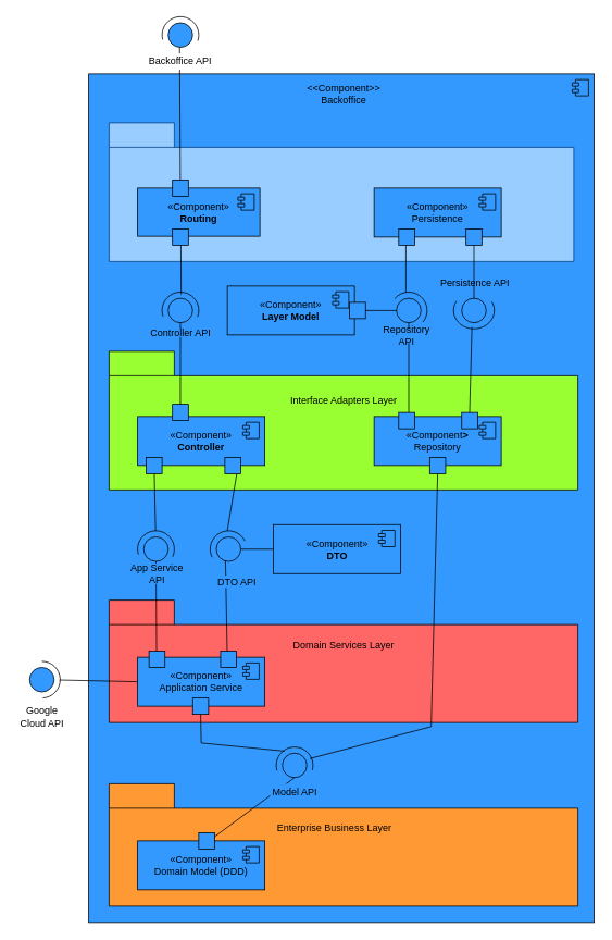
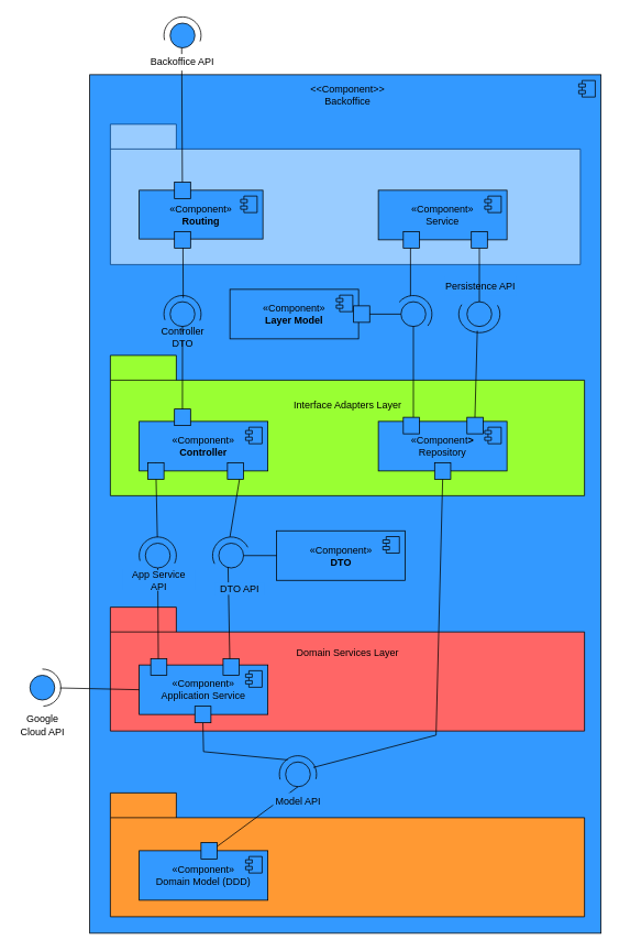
  <mxCell id="0" />
  <mxCell id="1" parent="0" />
  <mxCell id="2" value="" style="html=1;dropTarget=0;whiteSpace=wrap;fillColor=#3399FF;" vertex="1" parent="1"><mxGeometry x="108" y="90" width="620" height="1040" as="geometry" /></mxCell>
  <mxCell id="3" value="" style="shape=module;jettyWidth=8;jettyHeight=4;fillColor=#3399FF;" vertex="1" parent="2"><mxGeometry x="1" width="20" height="20" relative="1" as="geometry"><mxPoint x="-27" y="7" as="offset" /></mxGeometry></mxCell>
  <mxCell id="4" value="&lt;div&gt;&amp;lt;&amp;lt;Component&amp;gt;&amp;gt;&lt;/div&gt;&lt;div&gt;Backoffice&lt;/div&gt;" style="text;html=1;align=center;verticalAlign=middle;whiteSpace=wrap;rounded=0;" vertex="1" parent="1"><mxGeometry x="360.5" y="100" width="120" height="30" as="geometry" /></mxCell>
  <mxCell id="5" value="" style="shape=folder;fontStyle=1;tabWidth=80;tabHeight=30;tabPosition=left;html=1;boundedLbl=1;whiteSpace=wrap;strokeColor=#003D7D;fillColor=#99CCFF;" vertex="1" parent="1"><mxGeometry x="133" y="150" width="570" height="170" as="geometry" /></mxCell>
  <mxCell id="6" value="&lt;div&gt;«Component»&lt;/div&gt;&lt;div&gt;&lt;b&gt;Routing&lt;/b&gt;&lt;br&gt;&lt;/div&gt;" style="html=1;dropTarget=0;whiteSpace=wrap;fillColor=#3399FF;strokeColor=#000000;" vertex="1" parent="1"><mxGeometry x="168" y="230" width="150" height="59" as="geometry" /></mxCell>
  <mxCell id="7" value="" style="shape=module;jettyWidth=8;jettyHeight=4;fillColor=#3399FF;" vertex="1" parent="6"><mxGeometry x="1" width="20" height="20" relative="1" as="geometry"><mxPoint x="-27" y="7" as="offset" /></mxGeometry></mxCell>
- <mxCell id="8" value="&lt;div&gt;«Component»&lt;/div&gt;&lt;div&gt;Persistence&lt;br&gt;&lt;/div&gt;" style="html=1;dropTarget=0;whiteSpace=wrap;fillColor=#3399FF;" vertex="1" parent="1"><mxGeometry x="458" y="230" width="156" height="60" as="geometry" /></mxCell>
+ <mxCell id="8" value="&lt;div&gt;«Component»&lt;/div&gt;&lt;div&gt;Service&lt;br&gt;&lt;/div&gt;" style="html=1;dropTarget=0;whiteSpace=wrap;fillColor=#3399FF;" vertex="1" parent="1"><mxGeometry x="458" y="230" width="156" height="60" as="geometry" /></mxCell>
  <mxCell id="9" value="" style="shape=module;jettyWidth=8;jettyHeight=4;fillColor=#3399FF;" vertex="1" parent="8"><mxGeometry x="1" width="20" height="20" relative="1" as="geometry"><mxPoint x="-27" y="7" as="offset" /></mxGeometry></mxCell>
  <mxCell id="10" value="«Component»&lt;br&gt;&lt;b&gt;Layer Model&lt;/b&gt;" style="html=1;dropTarget=0;whiteSpace=wrap;fillColor=#3399FF;" vertex="1" parent="1"><mxGeometry x="278" y="350" width="156" height="60" as="geometry" /></mxCell>
  <mxCell id="11" value="" style="shape=module;jettyWidth=8;jettyHeight=4;fillColor=#3399FF;" vertex="1" parent="10"><mxGeometry x="1" width="20" height="20" relative="1" as="geometry"><mxPoint x="-27" y="7" as="offset" /></mxGeometry></mxCell>
  <mxCell id="12" value="" style="ellipse;whiteSpace=wrap;html=1;aspect=fixed;fillColor=#3399FF;" vertex="1" parent="1"><mxGeometry x="485.5" y="365" width="30" height="30" as="geometry" /></mxCell>
  <mxCell id="13" value="" style="verticalLabelPosition=bottom;verticalAlign=top;html=1;shape=mxgraph.basic.arc;startAngle=0.861;endAngle=0.359;" vertex="1" parent="1"><mxGeometry x="478" y="357.5" width="45" height="45" as="geometry" /></mxCell>
  <mxCell id="14" value="" style="ellipse;whiteSpace=wrap;html=1;aspect=fixed;fillColor=#3399FF;" vertex="1" parent="1"><mxGeometry x="205.5" y="27.5" width="30" height="30" as="geometry" /></mxCell>
  <mxCell id="15" value="" style="verticalLabelPosition=bottom;verticalAlign=top;html=1;shape=mxgraph.basic.arc;startAngle=0.71;endAngle=0.301;" vertex="1" parent="1"><mxGeometry x="198" y="20" width="45" height="45" as="geometry" /></mxCell>
  <mxCell id="16" value="" style="ellipse;whiteSpace=wrap;html=1;aspect=fixed;fillColor=#3399FF;" vertex="1" parent="1"><mxGeometry x="565.5" y="365" width="30" height="30" as="geometry" /></mxCell>
  <mxCell id="17" value="" style="verticalLabelPosition=bottom;verticalAlign=top;html=1;shape=mxgraph.basic.arc;startAngle=0.171;endAngle=0.836;" vertex="1" parent="1"><mxGeometry x="555.5" y="357.5" width="50" height="45" as="geometry" /></mxCell>
  <mxCell id="18" value="" style="ellipse;whiteSpace=wrap;html=1;aspect=fixed;fillColor=#3399FF;" vertex="1" parent="1"><mxGeometry x="205.5" y="365" width="30" height="30" as="geometry" /></mxCell>
  <mxCell id="19" value="" style="verticalLabelPosition=bottom;verticalAlign=top;html=1;shape=mxgraph.basic.arc;startAngle=0.698;endAngle=0.307;" vertex="1" parent="1"><mxGeometry x="198" y="357.5" width="45" height="45" as="geometry" /></mxCell>
  <mxCell id="20" value="" style="shape=folder;fontStyle=1;tabWidth=80;tabHeight=30;tabPosition=left;html=1;boundedLbl=1;whiteSpace=wrap;fillColor=#99FF33;" vertex="1" parent="1"><mxGeometry x="133" y="430" width="575" height="170" as="geometry" /></mxCell>
  <mxCell id="21" value="&lt;div&gt;Interface Adapters Layer&lt;/div&gt;" style="text;html=1;align=center;verticalAlign=middle;whiteSpace=wrap;rounded=0;" vertex="1" parent="1"><mxGeometry x="345.5" y="475" width="150" height="30" as="geometry" /></mxCell>
  <mxCell id="22" value="&lt;div&gt;«Component»&lt;b&gt;&lt;br&gt;&lt;/b&gt;&lt;/div&gt;&lt;div&gt;&lt;b&gt;Controller&lt;/b&gt;&lt;/div&gt;" style="html=1;dropTarget=0;whiteSpace=wrap;fillColor=#3399FF;" vertex="1" parent="1"><mxGeometry x="168" y="510" width="156" height="60" as="geometry" /></mxCell>
  <mxCell id="23" value="" style="shape=module;jettyWidth=8;jettyHeight=4;fillColor=#3399FF;" vertex="1" parent="22"><mxGeometry x="1" width="20" height="20" relative="1" as="geometry"><mxPoint x="-27" y="7" as="offset" /></mxGeometry></mxCell>
  <mxCell id="24" value="&lt;div&gt;«Component&lt;b&gt;&amp;gt;&lt;/b&gt;&lt;/div&gt;Repository" style="html=1;dropTarget=0;whiteSpace=wrap;fillColor=#3399FF;" vertex="1" parent="1"><mxGeometry x="458" y="510" width="156" height="60" as="geometry" /></mxCell>
  <mxCell id="25" value="" style="shape=module;jettyWidth=8;jettyHeight=4;fillColor=#3399FF;" vertex="1" parent="24"><mxGeometry x="1" width="20" height="20" relative="1" as="geometry"><mxPoint x="-27" y="7" as="offset" /></mxGeometry></mxCell>
  <mxCell id="26" value="" style="shape=folder;fontStyle=1;tabWidth=80;tabHeight=30;tabPosition=left;html=1;boundedLbl=1;whiteSpace=wrap;fillColor=#FF6666;" vertex="1" parent="1"><mxGeometry x="133" y="735" width="575" height="150" as="geometry" /></mxCell>
  <mxCell id="27" value="&lt;div&gt;Domain Services Layer&lt;/div&gt;" style="text;html=1;align=center;verticalAlign=middle;whiteSpace=wrap;rounded=0;" vertex="1" parent="1"><mxGeometry x="350.5" y="775" width="140" height="30" as="geometry" /></mxCell>
  <mxCell id="28" value="&lt;div&gt;«Component»&lt;/div&gt;&lt;div&gt;Application Service&lt;/div&gt;" style="html=1;dropTarget=0;whiteSpace=wrap;fillColor=#3399FF;" vertex="1" parent="1"><mxGeometry x="168" y="805" width="156" height="60" as="geometry" /></mxCell>
  <mxCell id="29" value="" style="shape=module;jettyWidth=8;jettyHeight=4;fillColor=#3399FF;" vertex="1" parent="28"><mxGeometry x="1" width="20" height="20" relative="1" as="geometry"><mxPoint x="-27" y="7" as="offset" /></mxGeometry></mxCell>
  <mxCell id="30" value="" style="shape=folder;fontStyle=1;tabWidth=80;tabHeight=30;tabPosition=left;html=1;boundedLbl=1;whiteSpace=wrap;fillColor=#FF9933;" vertex="1" parent="1"><mxGeometry x="133" y="960" width="575" height="150" as="geometry" /></mxCell>
  <mxCell id="31" value="&lt;div&gt;«Component»&lt;/div&gt;Domain Model (DDD)" style="html=1;dropTarget=0;whiteSpace=wrap;fillColor=#3399FF;" vertex="1" parent="1"><mxGeometry x="168" y="1030" width="156" height="60" as="geometry" /></mxCell>
  <mxCell id="32" value="" style="shape=module;jettyWidth=8;jettyHeight=4;fillColor=#3399FF;" vertex="1" parent="31"><mxGeometry x="1" width="20" height="20" relative="1" as="geometry"><mxPoint x="-27" y="7" as="offset" /></mxGeometry></mxCell>
- <mxCell id="33" value="Enterprise Business Layer" style="text;html=1;align=center;verticalAlign=middle;whiteSpace=wrap;rounded=0;" vertex="1" parent="1"><mxGeometry x="328" y="1000" width="162.5" height="30" as="geometry" /></mxCell>
  <mxCell id="34" value="" style="ellipse;whiteSpace=wrap;html=1;aspect=fixed;fillColor=#3399FF;" vertex="1" parent="1"><mxGeometry x="345.5" y="922.5" width="30" height="30" as="geometry" /></mxCell>
  <mxCell id="35" value="" style="verticalLabelPosition=bottom;verticalAlign=top;html=1;shape=mxgraph.basic.arc;startAngle=0.705;endAngle=0.291;" vertex="1" parent="1"><mxGeometry x="338" y="915" width="45" height="45" as="geometry" /></mxCell>
  <mxCell id="36" value="" style="endArrow=none;html=1;rounded=0;exitX=0.553;exitY=0.015;exitDx=0;exitDy=0;exitPerimeter=0;entryX=0.5;entryY=1;entryDx=0;entryDy=0;" edge="1" parent="1" source="31" target="34"><mxGeometry width="50" height="50" relative="1" as="geometry"><mxPoint x="258" y="990" as="sourcePoint" /><mxPoint x="308" y="940" as="targetPoint" /></mxGeometry></mxCell>
  <mxCell id="37" value="" style="endArrow=none;html=1;rounded=0;entryX=0.5;entryY=1;entryDx=0;entryDy=0;exitX=0.222;exitY=0.111;exitDx=0;exitDy=0;exitPerimeter=0;" edge="1" parent="1" source="86" target="28"><mxGeometry width="50" height="50" relative="1" as="geometry"><mxPoint x="428" y="1010" as="sourcePoint" /><mxPoint x="478" y="960" as="targetPoint" /><Array as="points" /></mxGeometry></mxCell>
  <mxCell id="38" value="" style="endArrow=none;html=1;rounded=0;exitX=0.915;exitY=0.315;exitDx=0;exitDy=0;exitPerimeter=0;entryX=0.5;entryY=1;entryDx=0;entryDy=0;" edge="1" parent="1" source="84" target="24"><mxGeometry width="50" height="50" relative="1" as="geometry"><mxPoint x="428" y="830" as="sourcePoint" /><mxPoint x="478" y="780" as="targetPoint" /><Array as="points" /></mxGeometry></mxCell>
  <mxCell id="39" value="" style="endArrow=none;html=1;rounded=0;entryX=0.5;entryY=1;entryDx=0;entryDy=0;exitX=0.628;exitY=0;exitDx=0;exitDy=0;exitPerimeter=0;" edge="1" parent="1" source="76" target="12"><mxGeometry width="50" height="50" relative="1" as="geometry"><mxPoint x="428" y="680" as="sourcePoint" /><mxPoint x="478" y="630" as="targetPoint" /></mxGeometry></mxCell>
  <mxCell id="40" value="" style="endArrow=none;html=1;rounded=0;exitX=0.75;exitY=0;exitDx=0;exitDy=0;entryX=0.45;entryY=0.949;entryDx=0;entryDy=0;entryPerimeter=0;" edge="1" parent="1" source="24" target="17"><mxGeometry width="50" height="50" relative="1" as="geometry"><mxPoint x="428" y="680" as="sourcePoint" /><mxPoint x="478" y="630" as="targetPoint" /></mxGeometry></mxCell>
  <mxCell id="41" value="" style="endArrow=none;html=1;rounded=0;exitX=1;exitY=0.5;exitDx=0;exitDy=0;entryX=0;entryY=0.5;entryDx=0;entryDy=0;" edge="1" parent="1" source="10" target="12"><mxGeometry width="50" height="50" relative="1" as="geometry"><mxPoint x="428" y="680" as="sourcePoint" /><mxPoint x="478" y="630" as="targetPoint" /></mxGeometry></mxCell>
  <mxCell id="42" value="" style="endArrow=none;html=1;rounded=0;exitX=0.5;exitY=0;exitDx=0;exitDy=0;" edge="1" parent="1" source="70"><mxGeometry width="50" height="50" relative="1" as="geometry"><mxPoint x="575" y="360" as="sourcePoint" /><mxPoint x="581" y="290" as="targetPoint" /></mxGeometry></mxCell>
  <mxCell id="43" value="" style="endArrow=none;html=1;rounded=0;entryX=0.25;entryY=1;entryDx=0;entryDy=0;" edge="1" parent="1" target="8"><mxGeometry width="50" height="50" relative="1" as="geometry"><mxPoint x="497" y="358" as="sourcePoint" /><mxPoint x="548" y="560" as="targetPoint" /></mxGeometry></mxCell>
  <mxCell id="44" value="" style="endArrow=none;html=1;rounded=0;exitX=0.519;exitY=0.063;exitDx=0;exitDy=0;exitPerimeter=0;" edge="1" parent="1" source="19"><mxGeometry width="50" height="50" relative="1" as="geometry"><mxPoint x="398" y="430" as="sourcePoint" /><mxPoint x="221" y="290" as="targetPoint" /></mxGeometry></mxCell>
  <mxCell id="45" value="" style="endArrow=none;html=1;rounded=0;entryX=0.5;entryY=1;entryDx=0;entryDy=0;exitX=0.336;exitY=0.033;exitDx=0;exitDy=0;exitPerimeter=0;" edge="1" parent="1" source="22" target="18"><mxGeometry width="50" height="50" relative="1" as="geometry"><mxPoint x="208" y="450" as="sourcePoint" /><mxPoint x="258" y="400" as="targetPoint" /></mxGeometry></mxCell>
  <mxCell id="46" value="" style="ellipse;whiteSpace=wrap;html=1;aspect=fixed;fillColor=#3399FF;" vertex="1" parent="1"><mxGeometry x="175.5" y="657.5" width="30" height="30" as="geometry" /></mxCell>
  <mxCell id="47" value="" style="verticalLabelPosition=bottom;verticalAlign=top;html=1;shape=mxgraph.basic.arc;startAngle=0.704;endAngle=0.319;" vertex="1" parent="1"><mxGeometry x="168" y="650" width="45" height="45" as="geometry" /></mxCell>
  <mxCell id="48" value="" style="ellipse;whiteSpace=wrap;html=1;aspect=fixed;fillColor=#3399FF;" vertex="1" parent="1"><mxGeometry x="264.5" y="657.5" width="30" height="30" as="geometry" /></mxCell>
  <mxCell id="49" value="" style="verticalLabelPosition=bottom;verticalAlign=top;html=1;shape=mxgraph.basic.arc;startAngle=0.677;endAngle=0.177;" vertex="1" parent="1"><mxGeometry x="257" y="650" width="45" height="45" as="geometry" /></mxCell>
  <mxCell id="50" value="«Component»&lt;br&gt;&lt;div&gt;&lt;b&gt;DTO&lt;/b&gt;&lt;/div&gt;" style="html=1;dropTarget=0;whiteSpace=wrap;fillColor=#3399FF;" vertex="1" parent="1"><mxGeometry x="334.5" y="642.5" width="156" height="60" as="geometry" /></mxCell>
  <mxCell id="51" value="" style="shape=module;jettyWidth=8;jettyHeight=4;fillColor=#3399FF;" vertex="1" parent="50"><mxGeometry x="1" width="20" height="20" relative="1" as="geometry"><mxPoint x="-27" y="7" as="offset" /></mxGeometry></mxCell>
  <mxCell id="52" value="" style="endArrow=none;html=1;rounded=0;entryX=0;entryY=0.5;entryDx=0;entryDy=0;exitX=1;exitY=0.5;exitDx=0;exitDy=0;" edge="1" parent="1" source="48" target="50"><mxGeometry width="50" height="50" relative="1" as="geometry"><mxPoint x="268" y="770" as="sourcePoint" /><mxPoint x="318" y="720" as="targetPoint" /></mxGeometry></mxCell>
  <mxCell id="53" value="" style="endArrow=none;html=1;rounded=0;entryX=0.375;entryY=0.971;entryDx=0;entryDy=0;exitX=0.705;exitY=0.025;exitDx=0;exitDy=0;exitPerimeter=0;entryPerimeter=0;" edge="1" parent="1" source="28" target="48"><mxGeometry width="50" height="50" relative="1" as="geometry"><mxPoint x="278" y="795" as="sourcePoint" /><mxPoint x="279.5" y="702.5" as="targetPoint" /></mxGeometry></mxCell>
  <mxCell id="54" value="" style="endArrow=none;html=1;rounded=0;entryX=0.5;entryY=1;entryDx=0;entryDy=0;exitX=0.149;exitY=-0.008;exitDx=0;exitDy=0;exitPerimeter=0;" edge="1" parent="1" source="28" target="46"><mxGeometry width="50" height="50" relative="1" as="geometry"><mxPoint x="191" y="815" as="sourcePoint" /><mxPoint x="190.5" y="702.5" as="targetPoint" /></mxGeometry></mxCell>
  <mxCell id="55" value="" style="endArrow=none;html=1;rounded=0;exitX=0.489;exitY=0.003;exitDx=0;exitDy=0;exitPerimeter=0;" edge="1" parent="1" source="82"><mxGeometry width="50" height="50" relative="1" as="geometry"><mxPoint x="198" y="648" as="sourcePoint" /><mxPoint x="189" y="569" as="targetPoint" /></mxGeometry></mxCell>
  <mxCell id="56" value="" style="ellipse;whiteSpace=wrap;html=1;aspect=fixed;fillColor=#3399FF;" vertex="1" parent="1"><mxGeometry x="35.5" y="817.5" width="30" height="30" as="geometry" /></mxCell>
  <mxCell id="57" value="" style="verticalLabelPosition=bottom;verticalAlign=top;html=1;shape=mxgraph.basic.arc;startAngle=0;endAngle=0.491;" vertex="1" parent="1"><mxGeometry x="28" y="810" width="45" height="45" as="geometry" /></mxCell>
  <mxCell id="58" value="" style="endArrow=none;html=1;rounded=0;entryX=0;entryY=0.5;entryDx=0;entryDy=0;exitX=0.978;exitY=0.508;exitDx=0;exitDy=0;exitPerimeter=0;" edge="1" parent="1" source="57" target="28"><mxGeometry width="50" height="50" relative="1" as="geometry"><mxPoint x="78" y="828" as="sourcePoint" /><mxPoint x="138" y="820" as="targetPoint" /></mxGeometry></mxCell>
  <mxCell id="59" value="Google Cloud API" style="text;html=1;align=center;verticalAlign=middle;whiteSpace=wrap;rounded=0;" vertex="1" parent="1"><mxGeometry x="20.5" y="862.5" width="60" height="30" as="geometry" /></mxCell>
  <mxCell id="60" value="&lt;div&gt;Model API&lt;/div&gt;" style="text;html=1;align=center;verticalAlign=middle;whiteSpace=wrap;rounded=0;fillColor=#3399FF;" vertex="1" parent="1"><mxGeometry x="330.5" y="960" width="60" height="20" as="geometry" /></mxCell>
  <mxCell id="61" value="&lt;div&gt;DTO API&lt;/div&gt;" style="text;html=1;align=center;verticalAlign=middle;whiteSpace=wrap;rounded=0;fillColor=#3399FF;" vertex="1" parent="1"><mxGeometry x="259.5" y="705" width="60" height="15" as="geometry" /></mxCell>
  <mxCell id="62" value="App Service API" style="text;html=1;align=center;verticalAlign=middle;whiteSpace=wrap;rounded=0;fillColor=#3399FF;" vertex="1" parent="1"><mxGeometry x="148" y="690" width="87.5" height="25" as="geometry" /></mxCell>
- <mxCell id="63" value="&lt;div&gt;Repository API&lt;br&gt;&lt;/div&gt;" style="text;html=1;align=center;verticalAlign=middle;whiteSpace=wrap;rounded=0;fillColor=#3399FF;" vertex="1" parent="1"><mxGeometry x="458" y="402.5" width="80" height="17.5" as="geometry" /></mxCell>
  <mxCell id="64" value="Persistence API" style="text;html=1;align=center;verticalAlign=middle;whiteSpace=wrap;rounded=0;fillColor=#3399FF;" vertex="1" parent="1"><mxGeometry x="538" y="335" width="87.5" height="22.5" as="geometry" /></mxCell>
- <mxCell id="65" value="Controller API" style="text;html=1;align=center;verticalAlign=middle;whiteSpace=wrap;rounded=0;fillColor=#3399FF;" vertex="1" parent="1"><mxGeometry x="180.5" y="402.5" width="80" height="10" as="geometry" /></mxCell>
+ <mxCell id="65" value="Controller DTO" style="text;html=1;align=center;verticalAlign=middle;whiteSpace=wrap;rounded=0;fillColor=#3399FF;" vertex="1" parent="1"><mxGeometry x="180.5" y="402.5" width="80" height="10" as="geometry" /></mxCell>
  <mxCell id="66" value="" style="endArrow=none;html=1;rounded=0;entryX=0.5;entryY=1;entryDx=0;entryDy=0;exitX=0.356;exitY=0.014;exitDx=0;exitDy=0;exitPerimeter=0;" edge="1" parent="1"><mxGeometry width="50" height="50" relative="1" as="geometry"><mxPoint x="220.4" y="230.826" as="sourcePoint" /><mxPoint x="219.5" y="57.5" as="targetPoint" /></mxGeometry></mxCell>
  <mxCell id="67" value="Backoffice API" style="text;html=1;align=center;verticalAlign=middle;whiteSpace=wrap;rounded=0;fillColor=default;" vertex="1" parent="1"><mxGeometry x="174.25" y="65" width="92.5" height="20" as="geometry" /></mxCell>
  <mxCell id="68" value="" style="rounded=0;whiteSpace=wrap;html=1;fillColor=#3399FF;" vertex="1" parent="1"><mxGeometry x="210.75" y="220" width="19.5" height="20" as="geometry" /></mxCell>
  <mxCell id="69" value="" style="endArrow=none;html=1;rounded=0;exitX=0.5;exitY=0;exitDx=0;exitDy=0;" edge="1" parent="1" source="16" target="70"><mxGeometry width="50" height="50" relative="1" as="geometry"><mxPoint x="581" y="365" as="sourcePoint" /><mxPoint x="581" y="290" as="targetPoint" /></mxGeometry></mxCell>
  <mxCell id="70" value="" style="rounded=0;whiteSpace=wrap;html=1;fillColor=#3399FF;" vertex="1" parent="1"><mxGeometry x="570.75" y="280" width="19.5" height="20" as="geometry" /></mxCell>
  <mxCell id="71" value="" style="rounded=0;whiteSpace=wrap;html=1;fillColor=#3399FF;" vertex="1" parent="1"><mxGeometry x="488.25" y="280" width="19.5" height="20" as="geometry" /></mxCell>
  <mxCell id="72" value="" style="rounded=0;whiteSpace=wrap;html=1;fillColor=#3399FF;" vertex="1" parent="1"><mxGeometry x="210.75" y="280" width="19.5" height="20" as="geometry" /></mxCell>
  <mxCell id="73" value="" style="rounded=0;whiteSpace=wrap;html=1;fillColor=#3399FF;" vertex="1" parent="1"><mxGeometry x="428" y="370" width="19.5" height="20" as="geometry" /></mxCell>
  <mxCell id="74" value="" style="rounded=0;whiteSpace=wrap;html=1;fillColor=#3399FF;" vertex="1" parent="1"><mxGeometry x="210.75" y="495" width="19.5" height="20" as="geometry" /></mxCell>
  <mxCell id="75" value="" style="endArrow=none;html=1;rounded=0;entryX=0.5;entryY=1;entryDx=0;entryDy=0;exitX=0.25;exitY=0;exitDx=0;exitDy=0;" edge="1" parent="1" source="24" target="76"><mxGeometry width="50" height="50" relative="1" as="geometry"><mxPoint x="497" y="510" as="sourcePoint" /><mxPoint x="501" y="395" as="targetPoint" /></mxGeometry></mxCell>
  <mxCell id="76" value="" style="rounded=0;whiteSpace=wrap;html=1;fillColor=#3399FF;" vertex="1" parent="1"><mxGeometry x="488.25" y="505" width="19.5" height="20" as="geometry" /></mxCell>
  <mxCell id="77" value="" style="rounded=0;whiteSpace=wrap;html=1;fillColor=#3399FF;" vertex="1" parent="1"><mxGeometry x="565.5" y="505" width="19.5" height="20" as="geometry" /></mxCell>
  <mxCell id="78" value="" style="rounded=0;whiteSpace=wrap;html=1;fillColor=#3399FF;" vertex="1" parent="1"><mxGeometry x="182" y="797.5" width="19.5" height="20" as="geometry" /></mxCell>
  <mxCell id="79" value="" style="rounded=0;whiteSpace=wrap;html=1;fillColor=#3399FF;" vertex="1" parent="1"><mxGeometry x="269.75" y="797.5" width="19.5" height="20" as="geometry" /></mxCell>
  <mxCell id="80" value="" style="rounded=0;whiteSpace=wrap;html=1;fillColor=#3399FF;" vertex="1" parent="1"><mxGeometry x="243" y="1020" width="19.5" height="20" as="geometry" /></mxCell>
  <mxCell id="81" value="" style="endArrow=none;html=1;rounded=0;exitX=0.489;exitY=0.003;exitDx=0;exitDy=0;exitPerimeter=0;" edge="1" parent="1" source="47" target="82"><mxGeometry width="50" height="50" relative="1" as="geometry"><mxPoint x="190" y="650" as="sourcePoint" /><mxPoint x="189" y="569" as="targetPoint" /></mxGeometry></mxCell>
  <mxCell id="82" value="" style="rounded=0;whiteSpace=wrap;html=1;fillColor=#3399FF;" vertex="1" parent="1"><mxGeometry x="178.5" y="560" width="19.5" height="20" as="geometry" /></mxCell>
  <mxCell id="83" value="" style="endArrow=none;html=1;rounded=0;exitX=0.915;exitY=0.315;exitDx=0;exitDy=0;exitPerimeter=0;entryX=0.5;entryY=1;entryDx=0;entryDy=0;" edge="1" parent="1" source="35" target="84"><mxGeometry width="50" height="50" relative="1" as="geometry"><mxPoint x="379" y="929" as="sourcePoint" /><mxPoint x="536" y="570" as="targetPoint" /><Array as="points"><mxPoint x="528" y="890" /></Array></mxGeometry></mxCell>
  <mxCell id="84" value="" style="rounded=0;whiteSpace=wrap;html=1;fillColor=#3399FF;" vertex="1" parent="1"><mxGeometry x="526.25" y="560" width="19.5" height="20" as="geometry" /></mxCell>
  <mxCell id="85" value="" style="endArrow=none;html=1;rounded=0;entryX=0.5;entryY=1;entryDx=0;entryDy=0;exitX=0.222;exitY=0.111;exitDx=0;exitDy=0;exitPerimeter=0;" edge="1" parent="1" source="35" target="86"><mxGeometry width="50" height="50" relative="1" as="geometry"><mxPoint x="348" y="920" as="sourcePoint" /><mxPoint x="246" y="865" as="targetPoint" /><Array as="points"><mxPoint x="246" y="910" /></Array></mxGeometry></mxCell>
  <mxCell id="86" value="" style="rounded=0;whiteSpace=wrap;html=1;fillColor=#3399FF;" vertex="1" parent="1"><mxGeometry x="235.5" y="855" width="19.5" height="20" as="geometry" /></mxCell>
  <mxCell id="87" value="" style="endArrow=none;html=1;rounded=0;entryX=0.75;entryY=1;entryDx=0;entryDy=0;" edge="1" parent="1" source="89" target="22"><mxGeometry width="50" height="50" relative="1" as="geometry"><mxPoint x="278" y="650" as="sourcePoint" /><mxPoint x="328" y="600" as="targetPoint" /></mxGeometry></mxCell>
  <mxCell id="88" value="" style="endArrow=none;html=1;rounded=0;entryX=0.75;entryY=1;entryDx=0;entryDy=0;" edge="1" parent="1" target="89"><mxGeometry width="50" height="50" relative="1" as="geometry"><mxPoint x="278" y="650" as="sourcePoint" /><mxPoint x="285" y="570" as="targetPoint" /></mxGeometry></mxCell>
  <mxCell id="89" value="" style="rounded=0;whiteSpace=wrap;html=1;fillColor=#3399FF;" vertex="1" parent="1"><mxGeometry x="275" y="560" width="19.5" height="20" as="geometry" /></mxCell>
